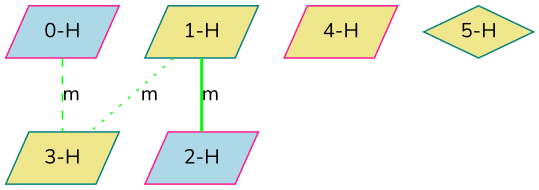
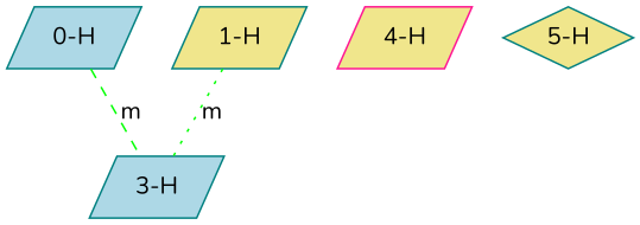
  graph {
    fontname=Nunito
    node [color=teal fillcolor=lightblue fontname=Nunito shape=parallelogram style=filled]
    edge [color=green fontname=Nunito]
-   n1 [color=deeppink label="0-H"]
-   n2 [fillcolor=khaki label="3-H"]
+   n1 [label="0-H"]
+   n2 [label="3-H"]
    n3 [fillcolor=khaki label="1-H"]
-   n4 [color=deeppink label="2-H"]
    n5 [color=deeppink fillcolor=khaki label="4-H"]
    n6 [fillcolor=khaki label="5-H" shape=diamond]
    n1 -- n2 [label=m style=dashed]
    n3 -- n2 [label=m style=dotted]
-   n3 -- n4 [label=m style=bold]
  }
